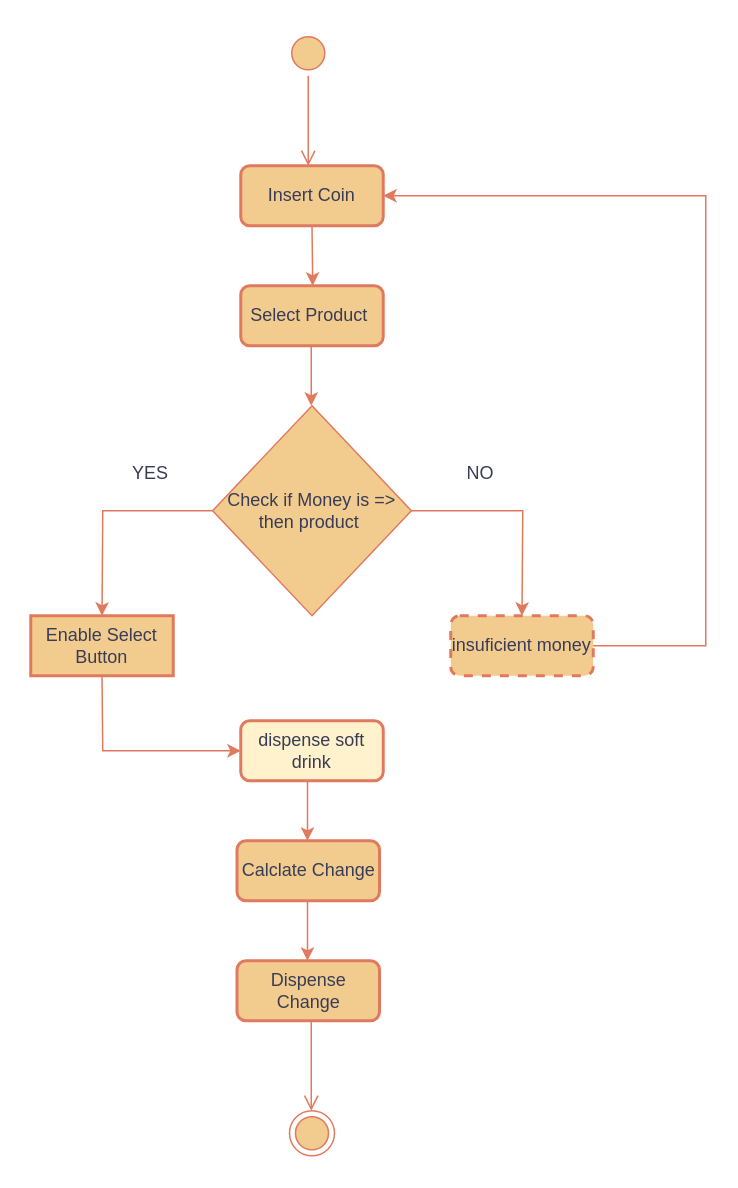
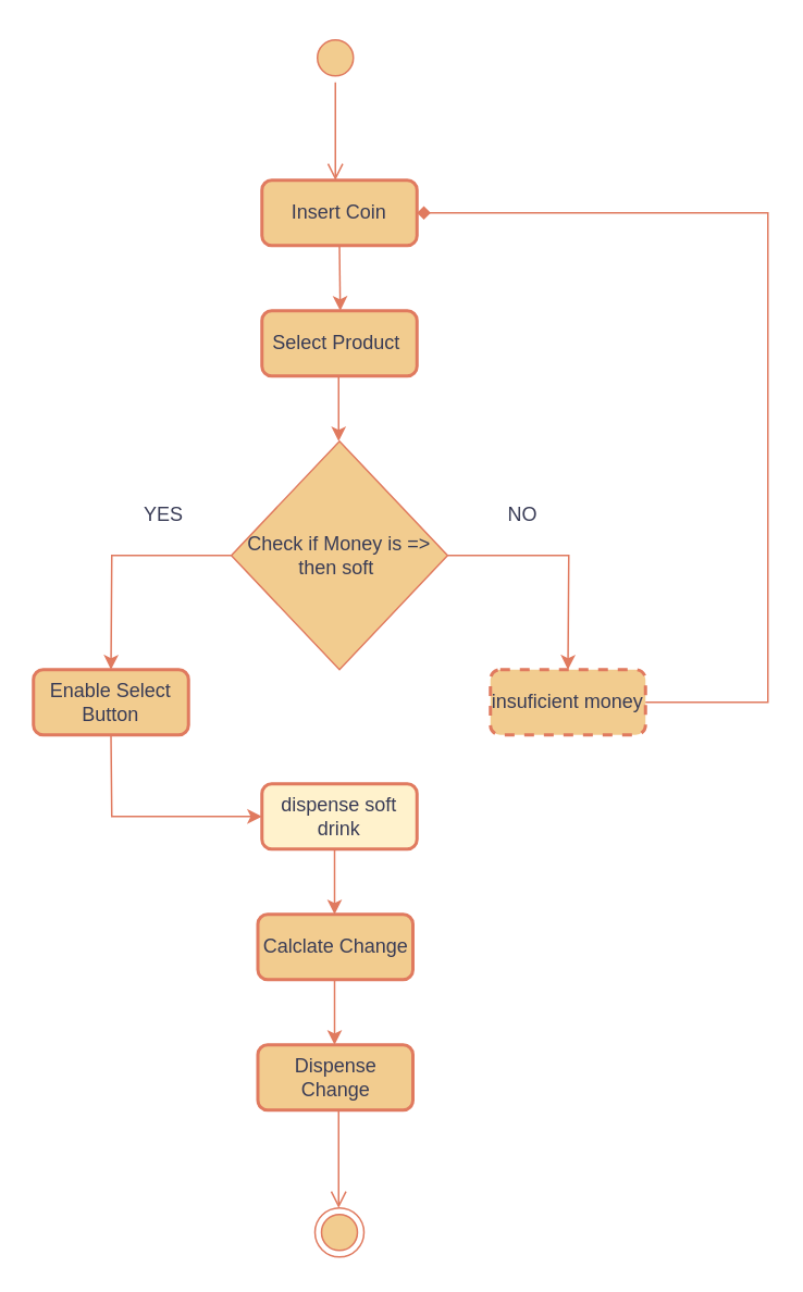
  <mxCell id="0" />
  <mxCell id="1" parent="0" />
  <mxCell id="2" value="" style="ellipse;html=1;shape=startState;fillColor=#F2CC8F;strokeColor=#E07A5F;labelBackgroundColor=none;fontColor=#393C56;" vertex="1" parent="1"><mxGeometry x="190" y="20" width="30" height="30" as="geometry" /></mxCell>
  <mxCell id="3" value="" style="edgeStyle=orthogonalEdgeStyle;html=1;verticalAlign=bottom;endArrow=open;endSize=8;strokeColor=#E07A5F;rounded=0;labelBackgroundColor=none;fontColor=default;" edge="1" source="2" parent="1"><mxGeometry relative="1" as="geometry"><mxPoint x="205" y="110" as="targetPoint" /></mxGeometry></mxCell>
  <mxCell id="4" value="Insert Coin" style="rounded=1;whiteSpace=wrap;html=1;strokeWidth=2;labelBackgroundColor=none;fillColor=#F2CC8F;strokeColor=#E07A5F;fontColor=#393C56;" vertex="1" parent="1"><mxGeometry x="160" y="110" width="95" height="40" as="geometry" /></mxCell>
  <mxCell id="5" value="" style="endArrow=classic;html=1;rounded=0;exitX=0.5;exitY=1;exitDx=0;exitDy=0;labelBackgroundColor=none;strokeColor=#E07A5F;fontColor=default;" edge="1" parent="1" source="4"><mxGeometry width="50" height="50" relative="1" as="geometry"><mxPoint x="170" y="290" as="sourcePoint" /><mxPoint x="208" y="190" as="targetPoint" /></mxGeometry></mxCell>
  <mxCell id="6" value="Select Product&amp;nbsp;" style="rounded=1;whiteSpace=wrap;html=1;strokeWidth=2;labelBackgroundColor=none;fillColor=#F2CC8F;strokeColor=#E07A5F;fontColor=#393C56;" vertex="1" parent="1"><mxGeometry x="160" y="190" width="95" height="40" as="geometry" /></mxCell>
  <mxCell id="7" value="" style="endArrow=classic;html=1;rounded=0;exitX=0.5;exitY=1;exitDx=0;exitDy=0;labelBackgroundColor=none;strokeColor=#E07A5F;fontColor=default;" edge="1" parent="1"><mxGeometry width="50" height="50" relative="1" as="geometry"><mxPoint x="207" y="230" as="sourcePoint" /><mxPoint x="207" y="270" as="targetPoint" /></mxGeometry></mxCell>
- <mxCell id="8" value="Check if Money is =&amp;gt; then product&amp;nbsp;" style="rhombus;whiteSpace=wrap;html=1;labelBackgroundColor=none;fillColor=#F2CC8F;strokeColor=#E07A5F;fontColor=#393C56;" vertex="1" parent="1"><mxGeometry x="141.25" y="270" width="132.5" height="140" as="geometry" /></mxCell>
+ <mxCell id="8" value="Check if Money is =&amp;gt; then soft&amp;nbsp;" style="rhombus;whiteSpace=wrap;html=1;labelBackgroundColor=none;fillColor=#F2CC8F;strokeColor=#E07A5F;fontColor=#393C56;" vertex="1" parent="1"><mxGeometry x="141.25" y="270" width="132.5" height="140" as="geometry" /></mxCell>
  <mxCell id="9" value="" style="endArrow=classic;html=1;rounded=0;entryX=0.5;entryY=0;entryDx=0;entryDy=0;labelBackgroundColor=none;strokeColor=#E07A5F;fontColor=default;" edge="1" parent="1" target="10"><mxGeometry width="50" height="50" relative="1" as="geometry"><mxPoint x="273.75" y="340" as="sourcePoint" /><mxPoint x="380" y="410" as="targetPoint" /><Array as="points"><mxPoint x="348" y="340" /></Array></mxGeometry></mxCell>
  <mxCell id="10" value="insuficient money" style="rounded=1;whiteSpace=wrap;html=1;strokeWidth=2;labelBackgroundColor=none;fillColor=#F2CC8F;strokeColor=#E07A5F;fontColor=#393C56;dashed=1;" vertex="1" parent="1"><mxGeometry x="300" y="410" width="95" height="40" as="geometry" /></mxCell>
- <mxCell id="11" value="Enable Select Button" style="whiteSpace=wrap;html=1;strokeWidth=2;labelBackgroundColor=none;fillColor=#F2CC8F;strokeColor=#E07A5F;fontColor=#393C56;rounded=0;" vertex="1" parent="1"><mxGeometry x="20" y="410" width="95" height="40" as="geometry" /></mxCell>
+ <mxCell id="11" value="Enable Select Button" style="rounded=1;whiteSpace=wrap;html=1;strokeWidth=2;labelBackgroundColor=none;fillColor=#F2CC8F;strokeColor=#E07A5F;fontColor=#393C56;" vertex="1" parent="1"><mxGeometry x="20" y="410" width="95" height="40" as="geometry" /></mxCell>
  <mxCell id="12" value="" style="endArrow=classic;html=1;rounded=0;entryX=0.5;entryY=0;entryDx=0;entryDy=0;labelBackgroundColor=none;strokeColor=#E07A5F;fontColor=default;" edge="1" parent="1" target="11"><mxGeometry width="50" height="50" relative="1" as="geometry"><mxPoint x="141.25" y="340" as="sourcePoint" /><mxPoint x="247.5" y="410" as="targetPoint" /><Array as="points"><mxPoint x="68" y="340" /></Array></mxGeometry></mxCell>
- <mxCell id="13" value="" style="endArrow=classic;html=1;rounded=0;exitX=1;exitY=0.5;exitDx=0;exitDy=0;entryX=1;entryY=0.5;entryDx=0;entryDy=0;labelBackgroundColor=none;strokeColor=#E07A5F;fontColor=default;" edge="1" parent="1" source="10" target="4"><mxGeometry width="50" height="50" relative="1" as="geometry"><mxPoint x="170" y="290" as="sourcePoint" /><mxPoint x="220" y="240" as="targetPoint" /><Array as="points"><mxPoint x="470" y="430" /><mxPoint x="470" y="130" /></Array></mxGeometry></mxCell>
+ <mxCell id="13" value="" style="endArrow=diamond;html=1;rounded=0;exitX=1;exitY=0.5;exitDx=0;exitDy=0;entryX=1;entryY=0.5;entryDx=0;entryDy=0;labelBackgroundColor=none;strokeColor=#E07A5F;fontColor=default;" edge="1" parent="1" source="10" target="4"><mxGeometry width="50" height="50" relative="1" as="geometry"><mxPoint x="170" y="290" as="sourcePoint" /><mxPoint x="220" y="240" as="targetPoint" /><Array as="points"><mxPoint x="470" y="430" /><mxPoint x="470" y="130" /></Array></mxGeometry></mxCell>
  <mxCell id="14" value="dispense soft drink" style="rounded=1;whiteSpace=wrap;html=1;strokeWidth=2;labelBackgroundColor=none;fillColor=#fff2cc;strokeColor=#E07A5F;fontColor=#393C56;" vertex="1" parent="1"><mxGeometry x="160" y="480" width="95" height="40" as="geometry" /></mxCell>
  <mxCell id="15" value="" style="endArrow=classic;html=1;rounded=0;exitX=0.5;exitY=1;exitDx=0;exitDy=0;entryX=0;entryY=0.5;entryDx=0;entryDy=0;labelBackgroundColor=none;strokeColor=#E07A5F;fontColor=default;" edge="1" parent="1" source="11" target="14"><mxGeometry width="50" height="50" relative="1" as="geometry"><mxPoint x="240" y="370" as="sourcePoint" /><mxPoint x="290" y="320" as="targetPoint" /><Array as="points"><mxPoint x="68" y="500" /></Array></mxGeometry></mxCell>
  <mxCell id="16" value="" style="endArrow=classic;html=1;rounded=0;exitX=0.5;exitY=1;exitDx=0;exitDy=0;labelBackgroundColor=none;strokeColor=#E07A5F;fontColor=default;" edge="1" parent="1"><mxGeometry width="50" height="50" relative="1" as="geometry"><mxPoint x="204.5" y="520" as="sourcePoint" /><mxPoint x="204.5" y="560" as="targetPoint" /></mxGeometry></mxCell>
  <mxCell id="17" value="Calclate Change" style="rounded=1;whiteSpace=wrap;html=1;strokeWidth=2;labelBackgroundColor=none;fillColor=#F2CC8F;strokeColor=#E07A5F;fontColor=#393C56;" vertex="1" parent="1"><mxGeometry x="157.5" y="560" width="95" height="40" as="geometry" /></mxCell>
  <mxCell id="18" value="" style="endArrow=classic;html=1;rounded=0;exitX=0.5;exitY=1;exitDx=0;exitDy=0;labelBackgroundColor=none;strokeColor=#E07A5F;fontColor=default;" edge="1" parent="1"><mxGeometry width="50" height="50" relative="1" as="geometry"><mxPoint x="204.5" y="600" as="sourcePoint" /><mxPoint x="204.5" y="640" as="targetPoint" /></mxGeometry></mxCell>
  <mxCell id="19" value="Dispense Change" style="rounded=1;whiteSpace=wrap;html=1;strokeWidth=2;labelBackgroundColor=none;fillColor=#F2CC8F;strokeColor=#E07A5F;fontColor=#393C56;" vertex="1" parent="1"><mxGeometry x="157.5" y="640" width="95" height="40" as="geometry" /></mxCell>
  <mxCell id="20" value="" style="edgeStyle=orthogonalEdgeStyle;html=1;verticalAlign=bottom;endArrow=open;endSize=8;strokeColor=#E07A5F;rounded=0;labelBackgroundColor=none;fontColor=default;" edge="1" parent="1"><mxGeometry relative="1" as="geometry"><mxPoint x="207" y="740" as="targetPoint" /><mxPoint x="207" y="680" as="sourcePoint" /></mxGeometry></mxCell>
  <mxCell id="21" value="" style="ellipse;html=1;shape=endState;fillColor=#F2CC8F;strokeColor=#E07A5F;labelBackgroundColor=none;fontColor=#393C56;" vertex="1" parent="1"><mxGeometry x="192.5" y="740" width="30" height="30" as="geometry" /></mxCell>
  <mxCell id="22" value="YES" style="text;html=1;align=center;verticalAlign=middle;whiteSpace=wrap;rounded=0;labelBackgroundColor=none;fontColor=#393C56;" vertex="1" parent="1"><mxGeometry x="70" y="300" width="60" height="30" as="geometry" /></mxCell>
  <mxCell id="23" value="NO" style="text;html=1;align=center;verticalAlign=middle;whiteSpace=wrap;rounded=0;labelBackgroundColor=none;fontColor=#393C56;" vertex="1" parent="1"><mxGeometry x="290" y="300" width="60" height="30" as="geometry" /></mxCell>
